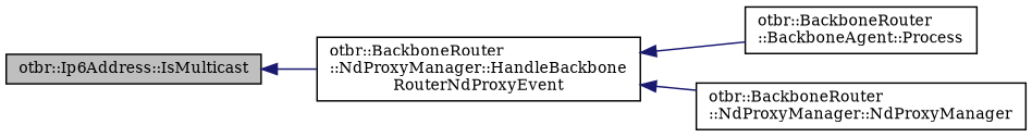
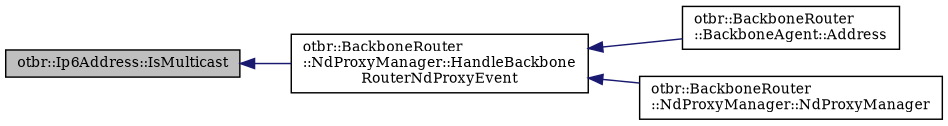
  digraph {
    rankdir=LR
    fontname="DejaVu Serif"
    node [color=black fillcolor=white fontname="DejaVu Serif" fontsize=10 shape=record style=filled]
    edge [color=midnightblue dir=back fontname="DejaVu Serif" fontsize=10 labelfontname=Helvetica labelfontsize=10 style=solid]
    n1 [fillcolor=grey75 fontcolor=black height=0.2 label="otbr::Ip6Address::IsMulticast" width=0.4]
    n2 [height=0.2 label="otbr::BackboneRouter\l::NdProxyManager::HandleBackbone\lRouterNdProxyEvent" width=0.4]
-   n3 [height=0.2 label="otbr::BackboneRouter\l::BackboneAgent::Process" width=0.4]
+   n3 [height=0.2 label="otbr::BackboneRouter\l::BackboneAgent::Address" width=0.4]
    n4 [height=0.2 label="otbr::BackboneRouter\l::NdProxyManager::NdProxyManager" width=0.4]
    n1 -> n2
    n2 -> n3
    n2 -> n4
  }
